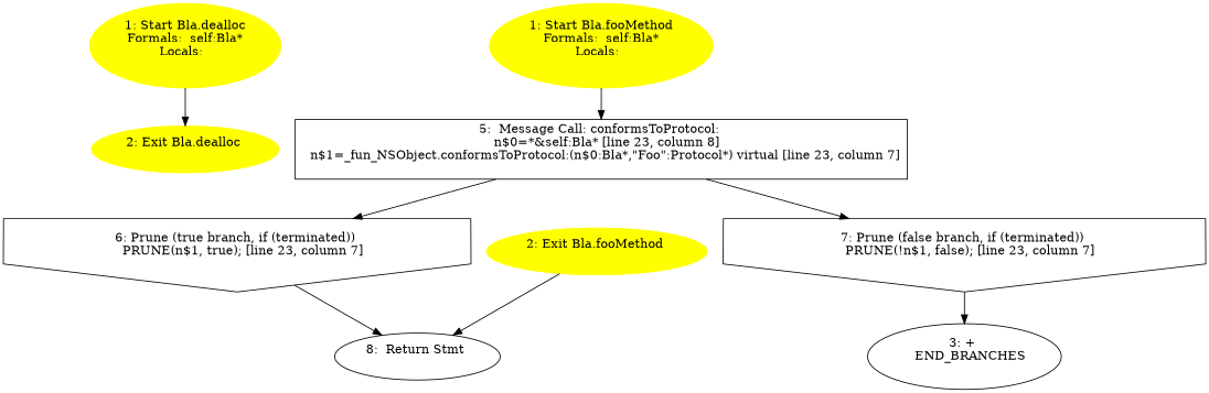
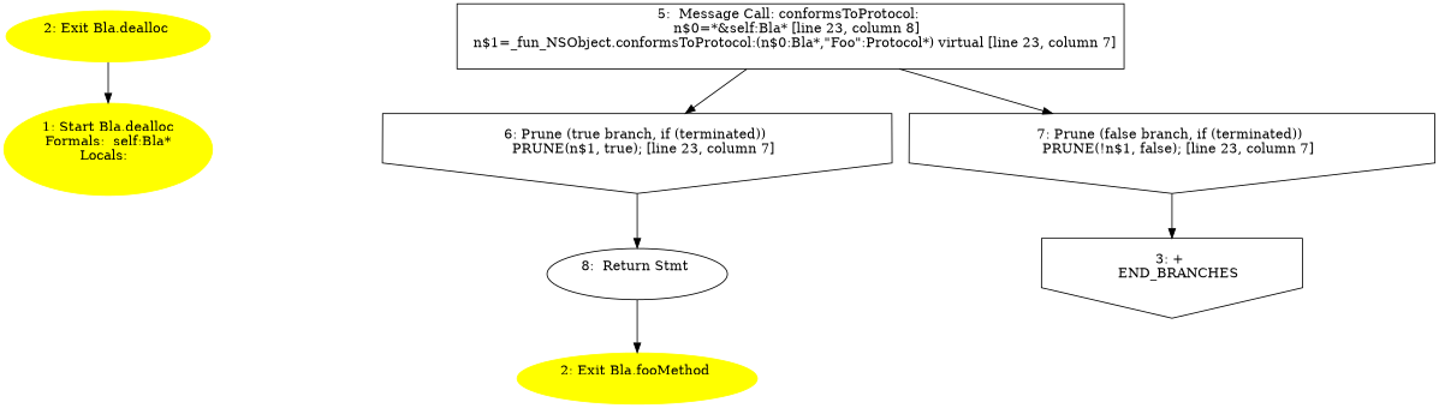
  digraph {
    n1 [color=yellow label="1: Start Bla.dealloc\nFormals:  self:Bla*\nLocals:  \n  " style=filled]
    n2 [color=yellow label="2: Exit Bla.dealloc \n  " style=filled]
-   n3 [color=yellow label="1: Start Bla.fooMethod\nFormals:  self:Bla*\nLocals:  \n  " style=filled]
    n4 [label="5:  Message Call: conformsToProtocol: \n   n$0=*&self:Bla* [line 23, column 8]\n  n$1=_fun_NSObject.conformsToProtocol:(n$0:Bla*,\"Foo\":Protocol*) virtual [line 23, column 7]\n " shape=box]
    n5 [label="6: Prune (true branch, if (terminated)) \n   PRUNE(n$1, true); [line 23, column 7]\n " shape=invhouse]
    n6 [label="7: Prune (false branch, if (terminated)) \n   PRUNE(!n$1, false); [line 23, column 7]\n " shape=invhouse]
    n7 [label="8:  Return Stmt \n  " shape=ellipse]
-   n8 [label="3: + \n   END_BRANCHES\n "]
+   n8 [label="3: + \n   END_BRANCHES\n " shape=invhouse]
    n9 [color=yellow label="2: Exit Bla.fooMethod \n  " style=filled]
-   n1 -> n2
-   n3 -> n4
+   n2 -> n1
    n4 -> n5
    n4 -> n6
    n5 -> n7
    n6 -> n8
-   n9 -> n7
+   n7 -> n9
  }
